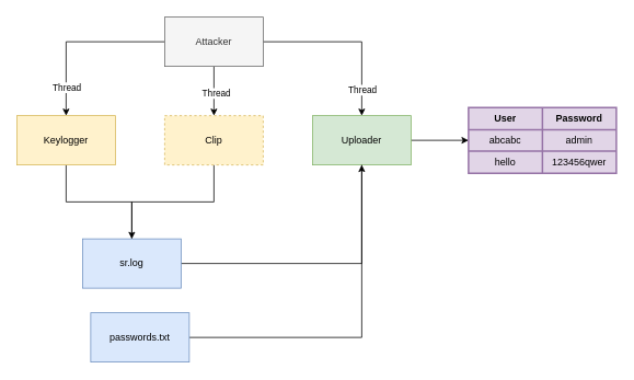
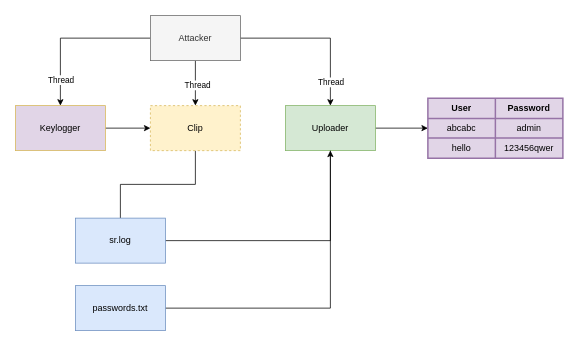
  <mxCell id="0" />
  <mxCell id="1" parent="0" />
  <mxCell id="2" value="" style="edgeStyle=orthogonalEdgeStyle;rounded=0;orthogonalLoop=1;jettySize=auto;html=1;" edge="1" parent="1" source="8" target="10"><mxGeometry relative="1" as="geometry" /></mxCell>
  <mxCell id="3" value="Thread" style="edgeLabel;html=1;align=center;verticalAlign=middle;resizable=0;points=[];" vertex="1" connectable="0" parent="2"><mxGeometry x="0.667" relative="1" as="geometry"><mxPoint as="offset" /></mxGeometry></mxCell>
  <mxCell id="4" value="" style="edgeStyle=orthogonalEdgeStyle;rounded=0;orthogonalLoop=1;jettySize=auto;html=1;" edge="1" parent="1" source="8" target="12"><mxGeometry relative="1" as="geometry" /></mxCell>
  <mxCell id="5" value="Thread" style="edgeLabel;html=1;align=center;verticalAlign=middle;resizable=0;points=[];" vertex="1" connectable="0" parent="4"><mxGeometry x="0.067" y="2" relative="1" as="geometry"><mxPoint as="offset" /></mxGeometry></mxCell>
  <mxCell id="6" value="" style="edgeStyle=orthogonalEdgeStyle;rounded=0;orthogonalLoop=1;jettySize=auto;html=1;" edge="1" parent="1" source="8" target="14"><mxGeometry relative="1" as="geometry" /></mxCell>
  <mxCell id="7" value="Thread" style="edgeLabel;html=1;align=center;verticalAlign=middle;resizable=0;points=[];" vertex="1" connectable="0" parent="6"><mxGeometry x="0.695" relative="1" as="geometry"><mxPoint as="offset" /></mxGeometry></mxCell>
  <mxCell id="8" value="Attacker" style="rounded=0;whiteSpace=wrap;html=1;fillColor=#f5f5f5;fontColor=#333333;strokeColor=#666666;" vertex="1" parent="1"><mxGeometry x="200" y="20" width="120" height="60" as="geometry" /></mxCell>
- <mxCell id="9" value="" style="edgeStyle=orthogonalEdgeStyle;rounded=0;orthogonalLoop=1;jettySize=auto;html=1;" edge="1" parent="1" source="10" target="16"><mxGeometry relative="1" as="geometry" /></mxCell>
- <mxCell id="10" value="Keylogger" style="rounded=0;whiteSpace=wrap;html=1;fillColor=#fff2cc;strokeColor=#d6b656;" vertex="1" parent="1"><mxGeometry x="20" y="140" width="120" height="60" as="geometry" /></mxCell>
+ <mxCell id="9" value="" style="edgeStyle=orthogonalEdgeStyle;rounded=0;orthogonalLoop=1;jettySize=auto;html=1;" edge="1" parent="1" source="10" target="12"><mxGeometry relative="1" as="geometry" /></mxCell>
+ <mxCell id="10" value="Keylogger" style="rounded=0;whiteSpace=wrap;html=1;fillColor=#e1d5e7;strokeColor=#d6b656;" vertex="1" parent="1"><mxGeometry x="20" y="140" width="120" height="60" as="geometry" /></mxCell>
  <mxCell id="11" style="edgeStyle=orthogonalEdgeStyle;rounded=0;orthogonalLoop=1;jettySize=auto;html=1;entryX=0.5;entryY=0;entryDx=0;entryDy=0;endArrow=none;" edge="1" parent="1" source="12" target="16"><mxGeometry relative="1" as="geometry" /></mxCell>
  <mxCell id="12" value="Clip" style="rounded=0;whiteSpace=wrap;html=1;fillColor=#fff2cc;strokeColor=#d6b656;dashed=1;" vertex="1" parent="1"><mxGeometry x="200" y="140" width="120" height="60" as="geometry" /></mxCell>
  <mxCell id="13" style="edgeStyle=orthogonalEdgeStyle;rounded=0;orthogonalLoop=1;jettySize=auto;html=1;exitX=1;exitY=0.5;exitDx=0;exitDy=0;entryX=0;entryY=0.5;entryDx=0;entryDy=0;" edge="1" parent="1" source="14" target="23"><mxGeometry relative="1" as="geometry" /></mxCell>
  <mxCell id="14" value="Uploader" style="rounded=0;whiteSpace=wrap;html=1;fillColor=#d5e8d4;strokeColor=#82b366;" vertex="1" parent="1"><mxGeometry x="380" y="140" width="120" height="60" as="geometry" /></mxCell>
  <mxCell id="15" style="edgeStyle=orthogonalEdgeStyle;rounded=0;orthogonalLoop=1;jettySize=auto;html=1;entryX=0.5;entryY=1;entryDx=0;entryDy=0;" edge="1" parent="1" source="16" target="14"><mxGeometry relative="1" as="geometry" /></mxCell>
  <mxCell id="16" value="sr.log" style="rounded=0;whiteSpace=wrap;html=1;fillColor=#dae8fc;strokeColor=#6c8ebf;" vertex="1" parent="1"><mxGeometry x="100" y="290" width="120" height="60" as="geometry" /></mxCell>
  <mxCell id="17" style="edgeStyle=orthogonalEdgeStyle;rounded=0;orthogonalLoop=1;jettySize=auto;html=1;entryX=0.5;entryY=1;entryDx=0;entryDy=0;endArrow=none;" edge="1" parent="1" source="18" target="14"><mxGeometry relative="1" as="geometry" /></mxCell>
- <mxCell id="18" value="passwords.txt" style="rounded=0;whiteSpace=wrap;html=1;fillColor=#dae8fc;strokeColor=#6c8ebf;" vertex="1" parent="1"><mxGeometry x="110" y="380" width="120" height="60" as="geometry" /></mxCell>
+ <mxCell id="18" value="passwords.txt" style="rounded=0;whiteSpace=wrap;html=1;fillColor=#dae8fc;strokeColor=#6c8ebf;" vertex="1" parent="1"><mxGeometry x="100" y="380" width="120" height="60" as="geometry" /></mxCell>
  <mxCell id="19" value="" style="shape=table;html=1;whiteSpace=wrap;startSize=0;container=1;collapsible=0;childLayout=tableLayout;strokeWidth=2;fillColor=#e1d5e7;strokeColor=#9673a6;" vertex="1" parent="1"><mxGeometry x="570" y="130" width="180" height="80" as="geometry" /></mxCell>
  <mxCell id="20" value="" style="shape=tableRow;horizontal=0;startSize=0;swimlaneHead=0;swimlaneBody=0;top=0;left=0;bottom=0;right=0;collapsible=0;dropTarget=0;fillColor=none;points=[[0,0.5],[1,0.5]];portConstraint=eastwest;" vertex="1" parent="19"><mxGeometry width="180" height="27" as="geometry" /></mxCell>
  <mxCell id="21" value="User" style="shape=partialRectangle;html=1;whiteSpace=wrap;connectable=0;fillColor=none;top=0;left=0;bottom=0;right=0;overflow=hidden;fontStyle=1" vertex="1" parent="20"><mxGeometry width="90" height="27" as="geometry"><mxRectangle width="90" height="27" as="alternateBounds" /></mxGeometry></mxCell>
  <mxCell id="22" value="Password" style="shape=partialRectangle;html=1;whiteSpace=wrap;connectable=0;fillColor=none;top=0;left=0;bottom=0;right=0;overflow=hidden;fontStyle=1" vertex="1" parent="20"><mxGeometry x="90" width="90" height="27" as="geometry"><mxRectangle width="90" height="27" as="alternateBounds" /></mxGeometry></mxCell>
  <mxCell id="23" value="" style="shape=tableRow;horizontal=0;startSize=0;swimlaneHead=0;swimlaneBody=0;top=0;left=0;bottom=0;right=0;collapsible=0;dropTarget=0;fillColor=none;points=[[0,0.5],[1,0.5]];portConstraint=eastwest;" vertex="1" parent="19"><mxGeometry y="27" width="180" height="26" as="geometry" /></mxCell>
  <mxCell id="24" value="abcabc" style="shape=partialRectangle;html=1;whiteSpace=wrap;connectable=0;fillColor=none;top=0;left=0;bottom=0;right=0;overflow=hidden;" vertex="1" parent="23"><mxGeometry width="90" height="26" as="geometry"><mxRectangle width="90" height="26" as="alternateBounds" /></mxGeometry></mxCell>
  <mxCell id="25" value="admin" style="shape=partialRectangle;html=1;whiteSpace=wrap;connectable=0;fillColor=none;top=0;left=0;bottom=0;right=0;overflow=hidden;" vertex="1" parent="23"><mxGeometry x="90" width="90" height="26" as="geometry"><mxRectangle width="90" height="26" as="alternateBounds" /></mxGeometry></mxCell>
  <mxCell id="26" value="" style="shape=tableRow;horizontal=0;startSize=0;swimlaneHead=0;swimlaneBody=0;top=0;left=0;bottom=0;right=0;collapsible=0;dropTarget=0;fillColor=none;points=[[0,0.5],[1,0.5]];portConstraint=eastwest;" vertex="1" parent="19"><mxGeometry y="53" width="180" height="27" as="geometry" /></mxCell>
  <mxCell id="27" value="hello" style="shape=partialRectangle;html=1;whiteSpace=wrap;connectable=0;fillColor=none;top=0;left=0;bottom=0;right=0;overflow=hidden;" vertex="1" parent="26"><mxGeometry width="90" height="27" as="geometry"><mxRectangle width="90" height="27" as="alternateBounds" /></mxGeometry></mxCell>
  <mxCell id="28" value="123456qwer" style="shape=partialRectangle;html=1;whiteSpace=wrap;connectable=0;fillColor=none;top=0;left=0;bottom=0;right=0;overflow=hidden;" vertex="1" parent="26"><mxGeometry x="90" width="90" height="27" as="geometry"><mxRectangle width="90" height="27" as="alternateBounds" /></mxGeometry></mxCell>
